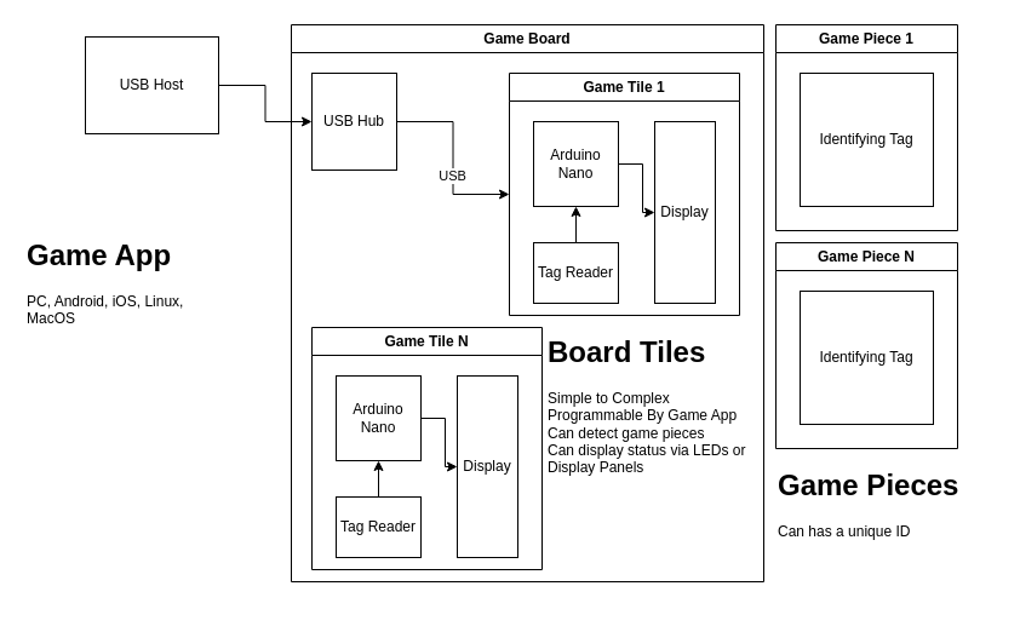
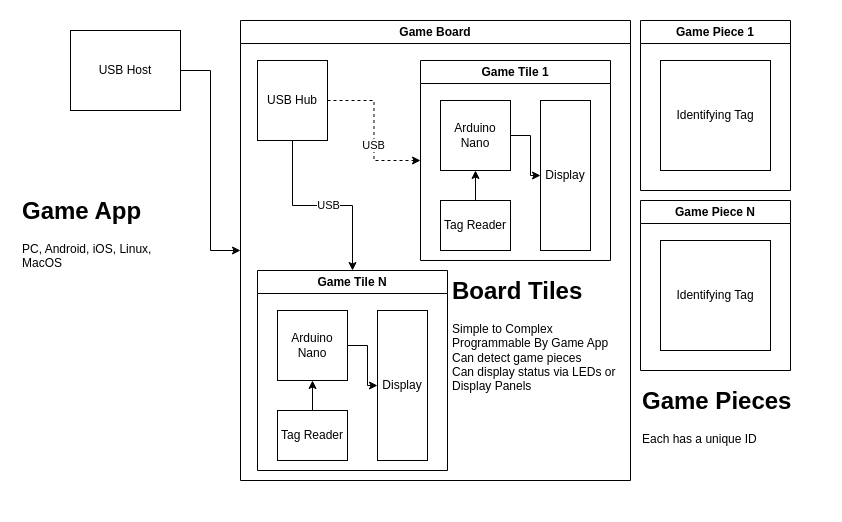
  <mxCell id="0" style=";html=1;" />
  <mxCell id="1" style=";html=1;" parent="0" />
- <mxCell id="2" style="edgeStyle=orthogonalEdgeStyle;rounded=0;orthogonalLoop=1;jettySize=auto;html=1;" edge="1" parent="1" source="3" target="9"><mxGeometry relative="1" as="geometry"><mxPoint x="180" y="110" as="targetPoint" /></mxGeometry></mxCell>
+ <mxCell id="2" style="edgeStyle=orthogonalEdgeStyle;rounded=0;orthogonalLoop=1;jettySize=auto;html=1;entryX=0;entryY=0.5;entryDx=0;entryDy=0;" edge="1" parent="1" source="3" target="4"><mxGeometry relative="1" as="geometry"><mxPoint x="180" y="110" as="targetPoint" /></mxGeometry></mxCell>
  <mxCell id="3" value="USB Host" style="whiteSpace=wrap;html=1;aspect=fixed;" vertex="1" parent="1"><mxGeometry x="70" y="30" width="110" height="80" as="geometry" /></mxCell>
  <mxCell id="4" value="Game Board" style="swimlane;whiteSpace=wrap;html=1;" vertex="1" parent="1"><mxGeometry x="240" y="20" width="390" height="460" as="geometry" /></mxCell>
- <mxCell id="5" style="edgeStyle=orthogonalEdgeStyle;rounded=0;orthogonalLoop=1;jettySize=auto;html=1;entryX=0;entryY=0.5;entryDx=0;entryDy=0;" edge="1" parent="4" source="9" target="10"><mxGeometry relative="1" as="geometry" /></mxCell>
+ <mxCell id="5" style="edgeStyle=orthogonalEdgeStyle;rounded=0;orthogonalLoop=1;jettySize=auto;html=1;entryX=0;entryY=0.5;entryDx=0;entryDy=0;dashed=1;" edge="1" parent="4" source="9" target="10"><mxGeometry relative="1" as="geometry" /></mxCell>
  <mxCell id="6" value="USB" style="edgeLabel;html=1;align=center;verticalAlign=middle;resizable=0;points=[];" vertex="1" connectable="0" parent="5"><mxGeometry x="0.186" y="-1" relative="1" as="geometry"><mxPoint as="offset" /></mxGeometry></mxCell>
+ <mxCell id="7" style="edgeStyle=orthogonalEdgeStyle;rounded=0;orthogonalLoop=1;jettySize=auto;html=1;" edge="1" parent="4" source="9" target="16"><mxGeometry relative="1" as="geometry" /></mxCell>
+ <mxCell id="8" value="USB" style="edgeLabel;html=1;align=center;verticalAlign=middle;resizable=0;points=[];" vertex="1" connectable="0" parent="7"><mxGeometry x="0.049" y="1" relative="1" as="geometry"><mxPoint as="offset" /></mxGeometry></mxCell>
  <mxCell id="9" value="USB Hub" style="whiteSpace=wrap;html=1;aspect=fixed;" vertex="1" parent="4"><mxGeometry x="17" y="40" width="70" height="80" as="geometry" /></mxCell>
  <mxCell id="10" value="Game Tile 1" style="swimlane;whiteSpace=wrap;html=1;" vertex="1" parent="4"><mxGeometry x="180" y="40" width="190" height="200" as="geometry" /></mxCell>
  <mxCell id="11" style="edgeStyle=orthogonalEdgeStyle;rounded=0;orthogonalLoop=1;jettySize=auto;html=1;" edge="1" parent="10" source="12" target="15"><mxGeometry relative="1" as="geometry" /></mxCell>
  <mxCell id="12" value="Arduino Nano" style="whiteSpace=wrap;html=1;aspect=fixed;" vertex="1" parent="10"><mxGeometry x="20" y="40" width="70" height="70" as="geometry" /></mxCell>
  <mxCell id="13" style="edgeStyle=orthogonalEdgeStyle;rounded=0;orthogonalLoop=1;jettySize=auto;html=1;exitX=0.5;exitY=0;exitDx=0;exitDy=0;entryX=0.5;entryY=1;entryDx=0;entryDy=0;" edge="1" parent="10" source="14" target="12"><mxGeometry relative="1" as="geometry" /></mxCell>
  <mxCell id="14" value="Tag Reader" style="rounded=0;whiteSpace=wrap;html=1;" vertex="1" parent="10"><mxGeometry x="20" y="140" width="70" height="50" as="geometry" /></mxCell>
  <mxCell id="15" value="Display" style="rounded=0;whiteSpace=wrap;html=1;" vertex="1" parent="10"><mxGeometry x="120" y="40" width="50" height="150" as="geometry" /></mxCell>
  <mxCell id="16" value="Game Tile N" style="swimlane;whiteSpace=wrap;html=1;" vertex="1" parent="4"><mxGeometry x="17" y="250" width="190" height="200" as="geometry" /></mxCell>
  <mxCell id="17" style="edgeStyle=orthogonalEdgeStyle;rounded=0;orthogonalLoop=1;jettySize=auto;html=1;" edge="1" parent="16" source="18" target="21"><mxGeometry relative="1" as="geometry" /></mxCell>
  <mxCell id="18" value="Arduino Nano" style="whiteSpace=wrap;html=1;aspect=fixed;" vertex="1" parent="16"><mxGeometry x="20" y="40" width="70" height="70" as="geometry" /></mxCell>
  <mxCell id="19" style="edgeStyle=orthogonalEdgeStyle;rounded=0;orthogonalLoop=1;jettySize=auto;html=1;exitX=0.5;exitY=0;exitDx=0;exitDy=0;entryX=0.5;entryY=1;entryDx=0;entryDy=0;" edge="1" parent="16" source="20" target="18"><mxGeometry relative="1" as="geometry" /></mxCell>
  <mxCell id="20" value="Tag Reader" style="rounded=0;whiteSpace=wrap;html=1;" vertex="1" parent="16"><mxGeometry x="20" y="140" width="70" height="50" as="geometry" /></mxCell>
  <mxCell id="21" value="Display" style="rounded=0;whiteSpace=wrap;html=1;" vertex="1" parent="16"><mxGeometry x="120" y="40" width="50" height="150" as="geometry" /></mxCell>
  <mxCell id="22" value="&lt;h1 style=&quot;margin-top: 0px;&quot;&gt;Board Tiles&lt;/h1&gt;&lt;div&gt;Simple to Complex&lt;/div&gt;&lt;div&gt;Programmable By Game App&lt;/div&gt;&lt;div&gt;Can detect game pieces&lt;/div&gt;&lt;div&gt;Can display status via LEDs or Display Panels&lt;/div&gt;" style="text;html=1;whiteSpace=wrap;overflow=hidden;rounded=0;" vertex="1" parent="4"><mxGeometry x="210" y="250" width="180" height="120" as="geometry" /></mxCell>
  <mxCell id="23" value="&lt;h1 style=&quot;margin-top: 0px;&quot;&gt;Game App&lt;/h1&gt;&lt;div&gt;PC, Android, iOS, Linux, MacOS&lt;/div&gt;" style="text;html=1;whiteSpace=wrap;overflow=hidden;rounded=0;" vertex="1" parent="1"><mxGeometry x="20" y="190" width="140" height="120" as="geometry" /></mxCell>
  <mxCell id="24" value="Game Piece 1" style="swimlane;whiteSpace=wrap;html=1;" vertex="1" parent="1"><mxGeometry x="640" y="20" width="150" height="170" as="geometry" /></mxCell>
  <mxCell id="25" value="Identifying Tag" style="whiteSpace=wrap;html=1;aspect=fixed;" vertex="1" parent="24"><mxGeometry x="20" y="40" width="110" height="110" as="geometry" /></mxCell>
  <mxCell id="26" value="Game Piece N" style="swimlane;whiteSpace=wrap;html=1;" vertex="1" parent="1"><mxGeometry x="640" y="200" width="150" height="170" as="geometry" /></mxCell>
  <mxCell id="27" value="Identifying Tag" style="whiteSpace=wrap;html=1;aspect=fixed;" vertex="1" parent="26"><mxGeometry x="20" y="40" width="110" height="110" as="geometry" /></mxCell>
- <mxCell id="28" value="&lt;h1 style=&quot;margin-top: 0px;&quot;&gt;Game Pieces&lt;/h1&gt;&lt;div&gt;Can has a unique ID&lt;/div&gt;" style="text;html=1;whiteSpace=wrap;overflow=hidden;rounded=0;" vertex="1" parent="1"><mxGeometry x="640" y="380" width="180" height="120" as="geometry" /></mxCell>
+ <mxCell id="28" value="&lt;h1 style=&quot;margin-top: 0px;&quot;&gt;Game Pieces&lt;/h1&gt;&lt;div&gt;Each has a unique ID&lt;/div&gt;" style="text;html=1;whiteSpace=wrap;overflow=hidden;rounded=0;" vertex="1" parent="1"><mxGeometry x="640" y="380" width="180" height="120" as="geometry" /></mxCell>
